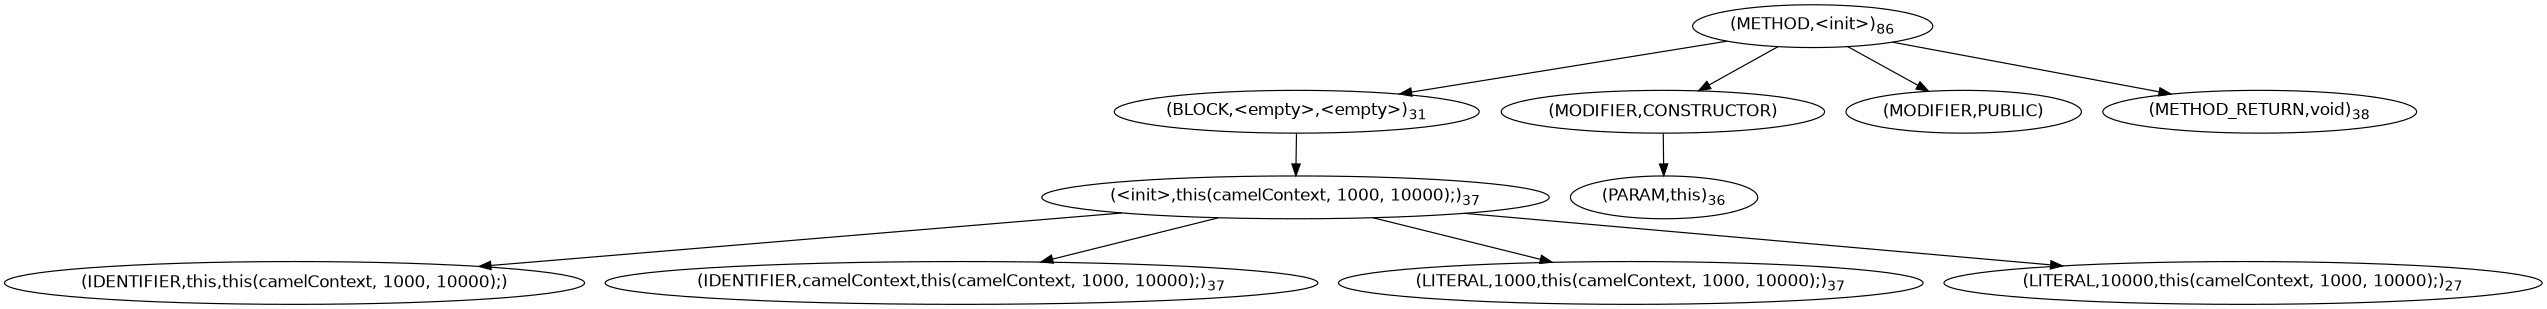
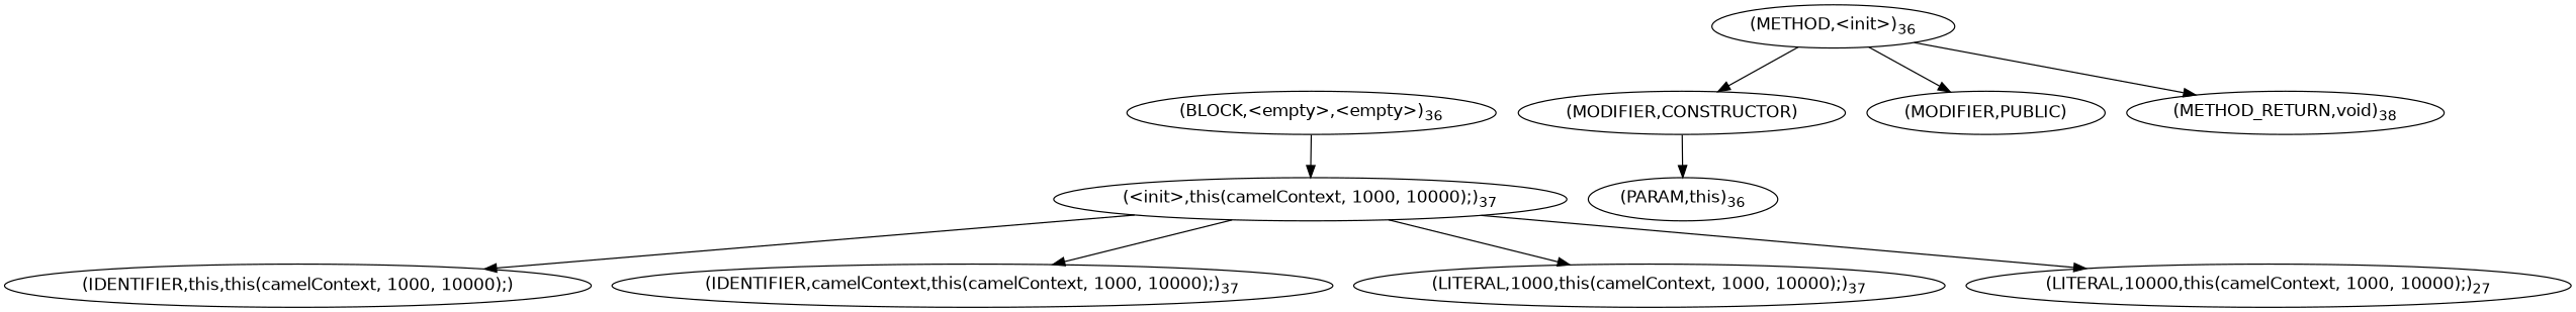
  digraph {
    fontname="DejaVu Sans"
    node [fontname="DejaVu Sans"]
    edge [fontname="DejaVu Sans"]
-   n1 [label=<(METHOD,&lt;init&gt;)<SUB>86</SUB>>]
-   n2 [label=<(BLOCK,&lt;empty&gt;,&lt;empty&gt;)<SUB>31</SUB>>]
+   n1 [label=<(METHOD,&lt;init&gt;)<SUB>36</SUB>>]
+   n2 [label=<(BLOCK,&lt;empty&gt;,&lt;empty&gt;)<SUB>36</SUB>>]
    n3 [label=<(MODIFIER,CONSTRUCTOR)>]
    n4 [label=<(MODIFIER,PUBLIC)>]
    n5 [label=<(METHOD_RETURN,void)<SUB>38</SUB>>]
    n6 [label=<(PARAM,this)<SUB>36</SUB>>]
    n7 [label=<(&lt;init&gt;,this(camelContext, 1000, 10000);)<SUB>37</SUB>>]
    n8 [label=<(IDENTIFIER,this,this(camelContext, 1000, 10000);)>]
    n9 [label=<(IDENTIFIER,camelContext,this(camelContext, 1000, 10000);)<SUB>37</SUB>>]
    n10 [label=<(LITERAL,1000,this(camelContext, 1000, 10000);)<SUB>37</SUB>>]
    n11 [label=<(LITERAL,10000,this(camelContext, 1000, 10000);)<SUB>27</SUB>>]
-   n1 -> n2
    n1 -> n3
    n1 -> n4
    n1 -> n5
    n2 -> n7
    n3 -> n6
    n7 -> n8
    n7 -> n9
    n7 -> n10
    n7 -> n11
  }
